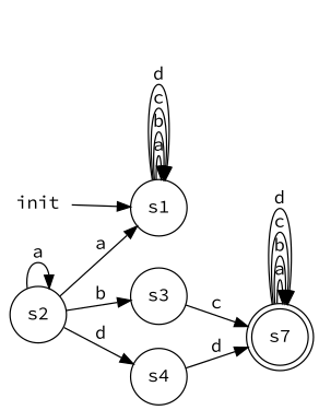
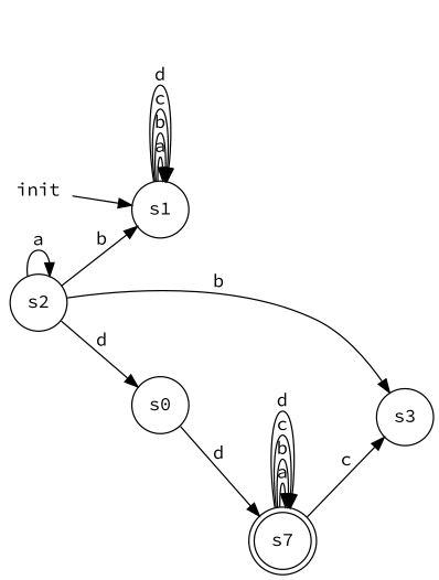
  digraph {
    fontname="Source Code Pro"
    rankdir=LR
    node [fontname="Source Code Pro" shape=circle]
    edge [fontname="Source Code Pro"]
    n1 [label=s1]
    n2 [label=s2]
    n3 [label=s3]
-   n4 [label=s4]
+   n4 [label=s0]
    n5 [label=s7 shape=doublecircle]
    init [height=0 shape=none width=0]
    n1 -> n1 [label=a]
    n1 -> n1 [label=b]
    n1 -> n1 [label=c]
    n1 -> n1 [label=d]
-   n2 -> n1 [label=a]
+   n2 -> n1 [label=b]
    n2 -> n2 [label=a]
    n2 -> n3 [label=b]
    n2 -> n4 [label=d]
-   n3 -> n5 [label=c]
+   n5 -> n3 [label=c]
    n4 -> n5 [label=d]
    n5 -> n5 [label=a]
    n5 -> n5 [label=b]
    n5 -> n5 [label=c]
    n5 -> n5 [label=d]
    init -> n1
  }
